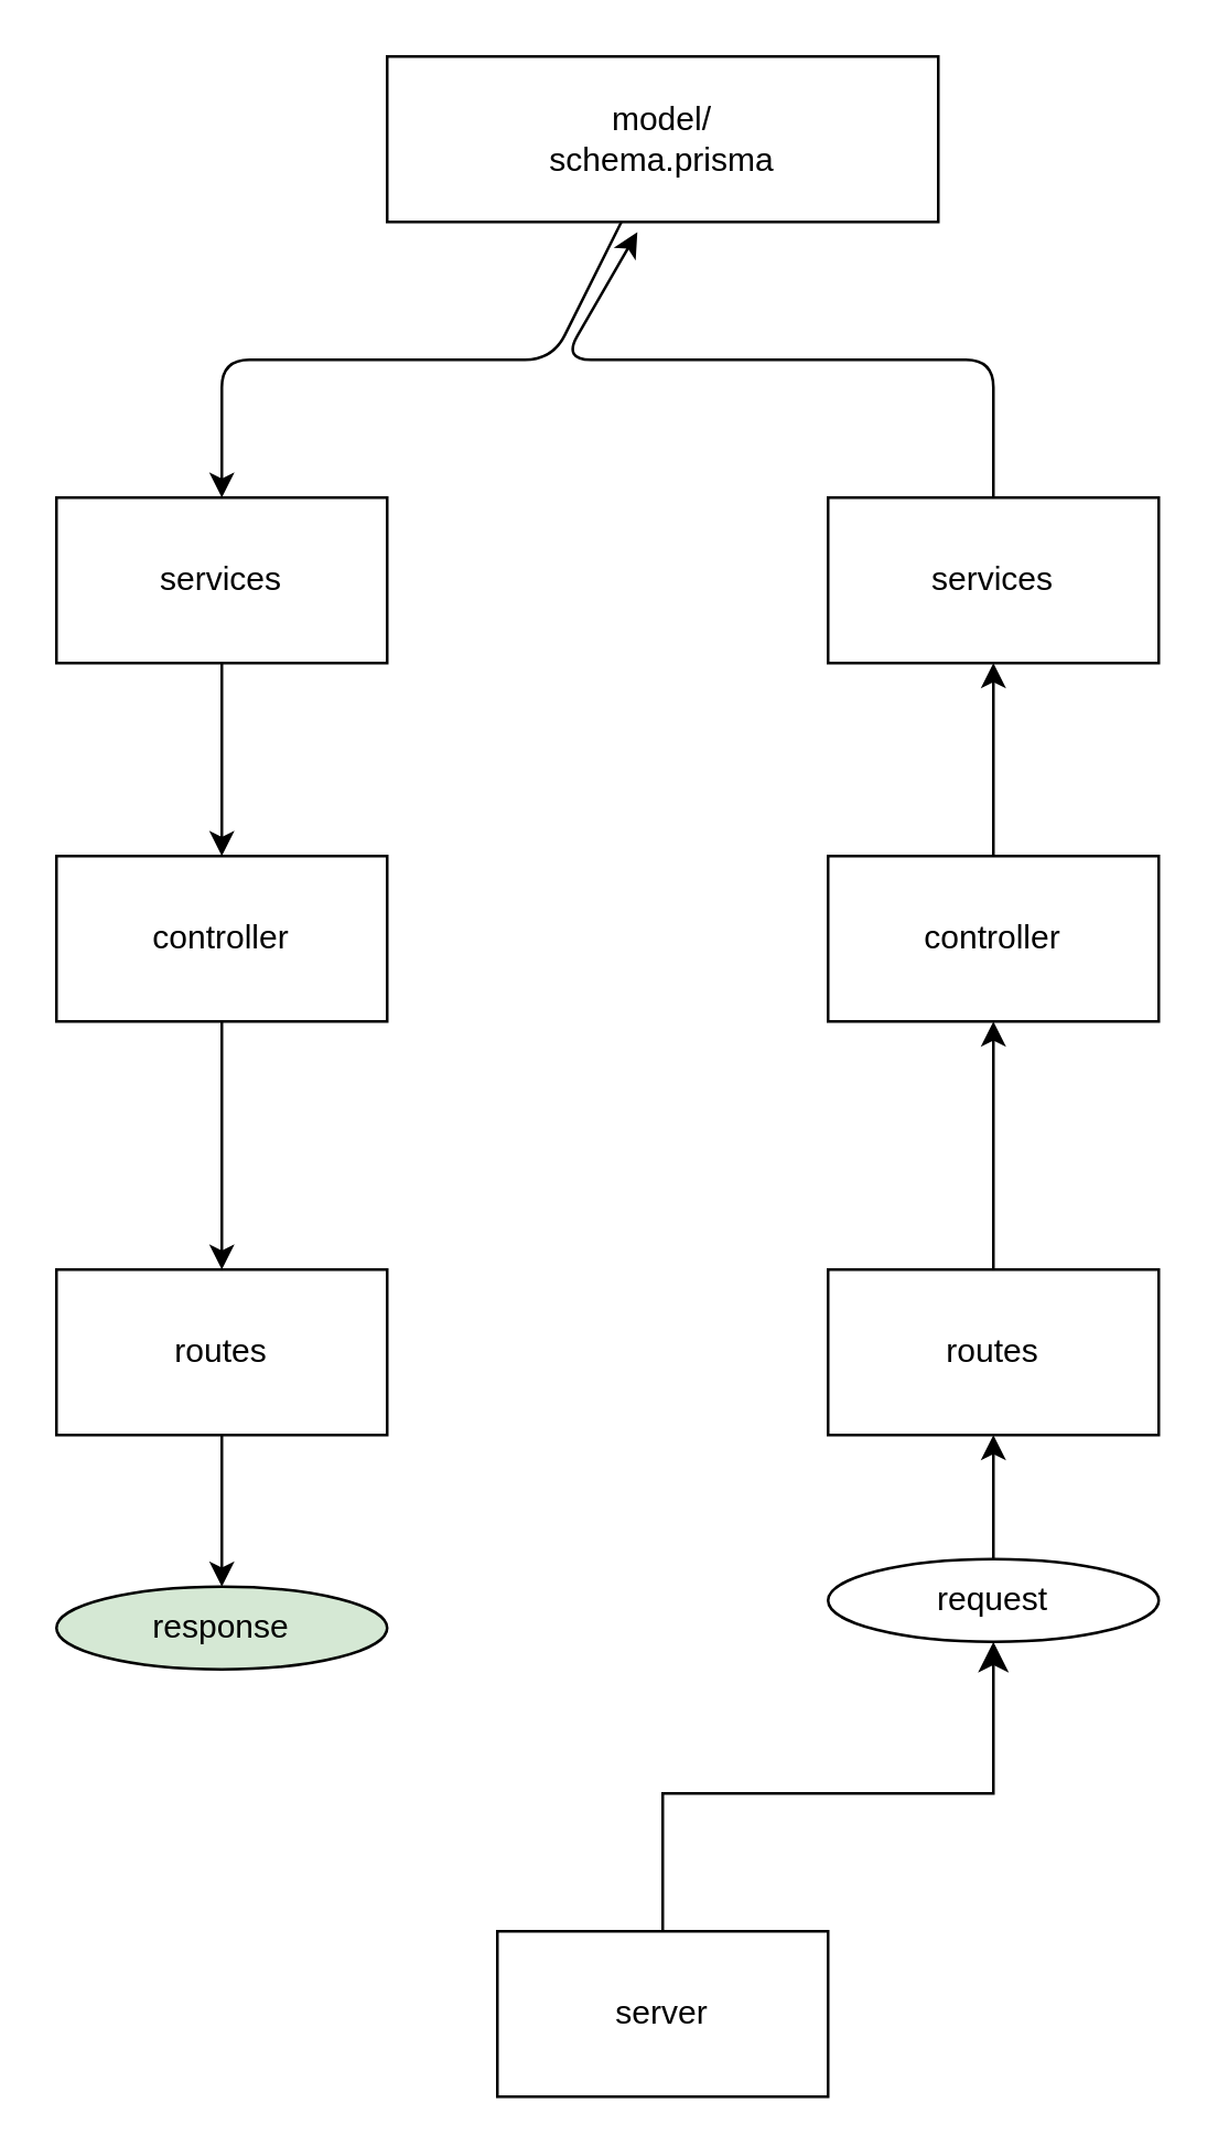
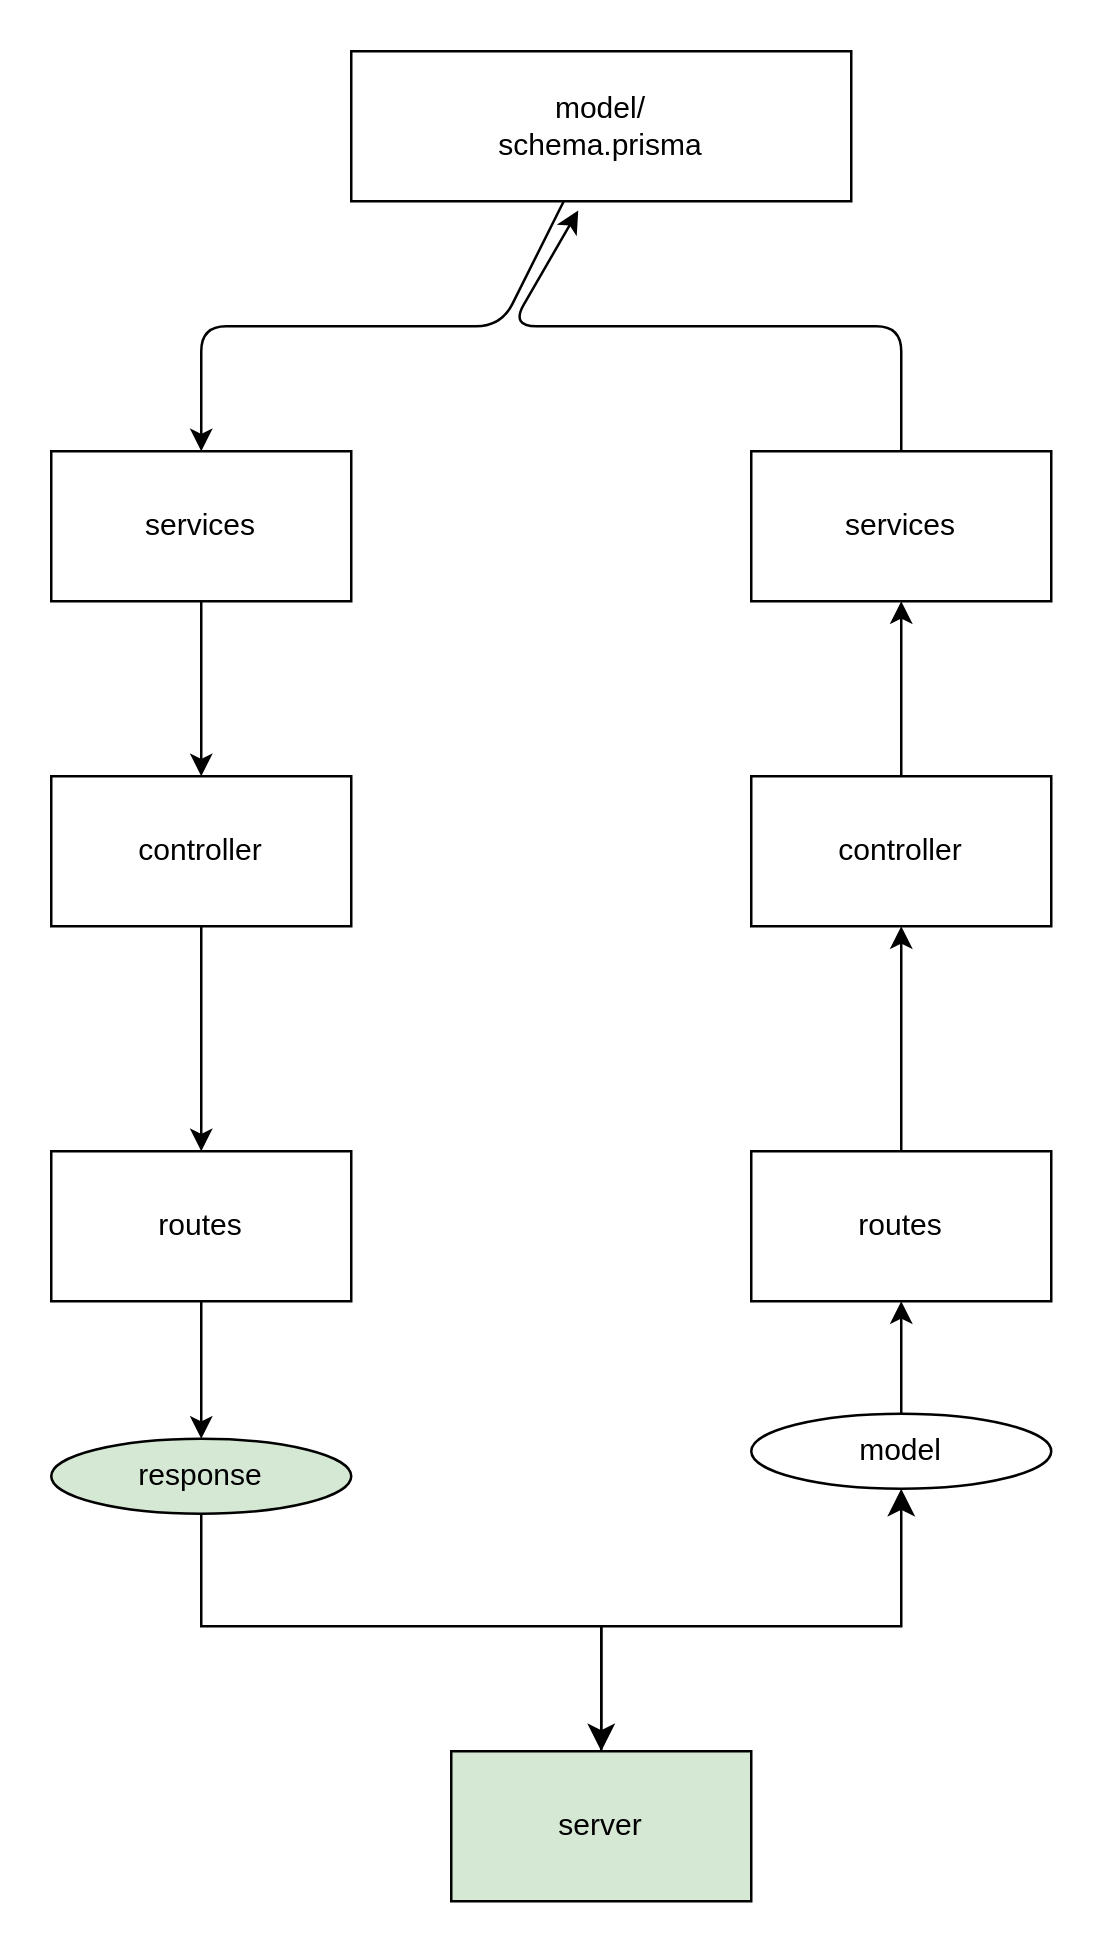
  <mxCell id="0" />
  <mxCell id="1" parent="0" />
  <mxCell id="2" style="edgeStyle=none;html=1;entryX=0.5;entryY=0;entryDx=0;entryDy=0;" edge="1" parent="1" source="3" target="7"><mxGeometry relative="1" as="geometry"><Array as="points"><mxPoint x="200" y="130" /><mxPoint x="80" y="130" /></Array></mxGeometry></mxCell>
  <mxCell id="3" value="model/&lt;br&gt;schema.prisma" style="rounded=0;whiteSpace=wrap;html=1;" vertex="1" parent="1"><mxGeometry x="140" y="20" width="200" height="60" as="geometry" /></mxCell>
  <mxCell id="4" style="edgeStyle=none;html=1;entryX=0.5;entryY=0;entryDx=0;entryDy=0;" edge="1" parent="1" source="5" target="9"><mxGeometry relative="1" as="geometry" /></mxCell>
  <mxCell id="5" value="controller" style="rounded=0;whiteSpace=wrap;html=1;" vertex="1" parent="1"><mxGeometry x="20" y="310" width="120" height="60" as="geometry" /></mxCell>
  <mxCell id="6" style="edgeStyle=none;html=1;entryX=0.5;entryY=0;entryDx=0;entryDy=0;" edge="1" parent="1" source="7" target="5"><mxGeometry relative="1" as="geometry" /></mxCell>
  <mxCell id="7" value="services" style="rounded=0;whiteSpace=wrap;html=1;" vertex="1" parent="1"><mxGeometry x="20" y="180" width="120" height="60" as="geometry" /></mxCell>
  <mxCell id="8" style="edgeStyle=none;html=1;entryX=0.5;entryY=0;entryDx=0;entryDy=0;" edge="1" parent="1" source="9" target="19"><mxGeometry relative="1" as="geometry" /></mxCell>
  <mxCell id="9" value="routes" style="rounded=0;whiteSpace=wrap;html=1;" vertex="1" parent="1"><mxGeometry x="20" y="460" width="120" height="60" as="geometry" /></mxCell>
  <mxCell id="10" style="edgeStyle=none;html=1;entryX=0.5;entryY=1;entryDx=0;entryDy=0;" edge="1" parent="1" source="11" target="13"><mxGeometry relative="1" as="geometry" /></mxCell>
  <mxCell id="11" value="controller" style="rounded=0;whiteSpace=wrap;html=1;" vertex="1" parent="1"><mxGeometry x="300" y="310" width="120" height="60" as="geometry" /></mxCell>
  <mxCell id="12" style="edgeStyle=none;html=1;entryX=0.454;entryY=1.061;entryDx=0;entryDy=0;entryPerimeter=0;" edge="1" parent="1" source="13" target="3"><mxGeometry relative="1" as="geometry"><mxPoint x="360" y="100" as="targetPoint" /><Array as="points"><mxPoint x="360" y="130" /><mxPoint x="204" y="130" /></Array></mxGeometry></mxCell>
  <mxCell id="13" value="services" style="rounded=0;whiteSpace=wrap;html=1;" vertex="1" parent="1"><mxGeometry x="300" y="180" width="120" height="60" as="geometry" /></mxCell>
  <mxCell id="14" style="edgeStyle=none;html=1;entryX=0.5;entryY=1;entryDx=0;entryDy=0;" edge="1" parent="1" source="15" target="11"><mxGeometry relative="1" as="geometry" /></mxCell>
  <mxCell id="15" value="routes" style="rounded=0;whiteSpace=wrap;html=1;" vertex="1" parent="1"><mxGeometry x="300" y="460" width="120" height="60" as="geometry" /></mxCell>
- <mxCell id="16" value="server" style="rounded=0;whiteSpace=wrap;html=1;" vertex="1" parent="1"><mxGeometry x="180" y="700" width="120" height="60" as="geometry" /></mxCell>
+ <mxCell id="16" value="server" style="rounded=0;whiteSpace=wrap;html=1;fillColor=#d5e8d4;" vertex="1" parent="1"><mxGeometry x="180" y="700" width="120" height="60" as="geometry" /></mxCell>
  <mxCell id="17" style="edgeStyle=none;html=1;entryX=0.5;entryY=1;entryDx=0;entryDy=0;" edge="1" parent="1" source="18" target="15"><mxGeometry relative="1" as="geometry" /></mxCell>
- <mxCell id="18" value="request" style="ellipse;whiteSpace=wrap;html=1;" vertex="1" parent="1"><mxGeometry x="300" y="565" width="120" height="30" as="geometry" /></mxCell>
+ <mxCell id="18" value="model" style="ellipse;whiteSpace=wrap;html=1;" vertex="1" parent="1"><mxGeometry x="300" y="565" width="120" height="30" as="geometry" /></mxCell>
  <mxCell id="19" value="response" style="ellipse;whiteSpace=wrap;html=1;fillColor=#d5e8d4;" vertex="1" parent="1"><mxGeometry x="20" y="575" width="120" height="30" as="geometry" /></mxCell>
+ <mxCell id="20" value="" style="edgeStyle=segmentEdgeStyle;endArrow=classic;html=1;curved=0;rounded=0;endSize=8;startSize=8;entryX=0.5;entryY=0;entryDx=0;entryDy=0;exitX=0.5;exitY=1;exitDx=0;exitDy=0;" edge="1" parent="1" source="19" target="16"><mxGeometry width="50" height="50" relative="1" as="geometry"><mxPoint x="80" y="610" as="sourcePoint" /><mxPoint x="190" y="670" as="targetPoint" /><Array as="points"><mxPoint x="80" y="650" /><mxPoint x="240" y="650" /></Array></mxGeometry></mxCell>
  <mxCell id="21" value="" style="edgeStyle=segmentEdgeStyle;endArrow=classic;html=1;curved=0;rounded=0;endSize=8;startSize=8;entryX=0.5;entryY=1;entryDx=0;entryDy=0;exitX=0.5;exitY=0;exitDx=0;exitDy=0;" edge="1" parent="1" source="16" target="18"><mxGeometry width="50" height="50" relative="1" as="geometry"><mxPoint x="240" y="690" as="sourcePoint" /><mxPoint x="370" y="620" as="targetPoint" /><Array as="points"><mxPoint x="240" y="650" /><mxPoint x="360" y="650" /></Array></mxGeometry></mxCell>
